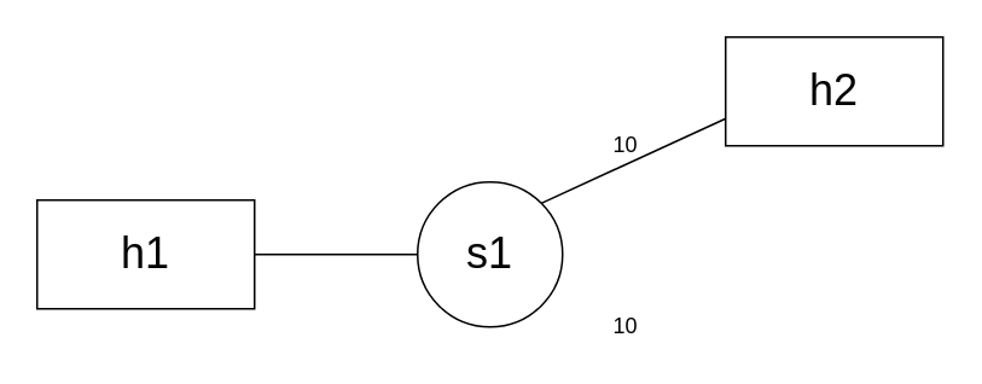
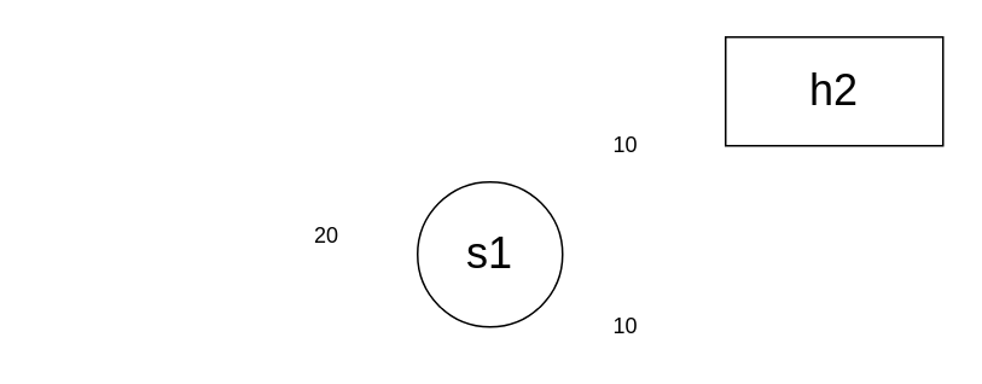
  <mxCell id="0" />
  <mxCell id="1" parent="0" />
  <mxCell id="2" value="&lt;font style=&quot;font-size: 24px&quot;&gt;s1&lt;/font&gt;" style="ellipse;whiteSpace=wrap;html=1;aspect=fixed;" parent="1" vertex="1"><mxGeometry x="230" y="100" width="80" height="80" as="geometry" /></mxCell>
- <mxCell id="3" value="&lt;font style=&quot;font-size: 24px&quot;&gt;h1&lt;/font&gt;" style="rounded=0;whiteSpace=wrap;html=1;" parent="1" vertex="1"><mxGeometry x="20" y="110" width="120" height="60" as="geometry" /></mxCell>
  <mxCell id="4" value="&lt;font style=&quot;font-size: 24px&quot;&gt;h2&lt;/font&gt;" style="rounded=0;whiteSpace=wrap;html=1;" parent="1" vertex="1"><mxGeometry x="400" y="20" width="120" height="60" as="geometry" /></mxCell>
- <mxCell id="5" value="" style="endArrow=none;html=1;exitX=1;exitY=0;exitDx=0;exitDy=0;entryX=0;entryY=0.75;entryDx=0;entryDy=0;" parent="1" source="2" target="4" edge="1"><mxGeometry width="50" height="50" relative="1" as="geometry"><mxPoint x="360" y="140" as="sourcePoint" /><mxPoint x="410" y="90" as="targetPoint" /></mxGeometry></mxCell>
- <mxCell id="6" value="" style="endArrow=none;html=1;entryX=0;entryY=0.5;entryDx=0;entryDy=0;" parent="1" source="3" target="2" edge="1"><mxGeometry width="50" height="50" relative="1" as="geometry"><mxPoint x="308.284" y="178.284" as="sourcePoint" /><mxPoint x="410" y="225" as="targetPoint" /></mxGeometry></mxCell>
+ <mxCell id="7" value="20" style="text;html=1;strokeColor=none;fillColor=none;align=center;verticalAlign=middle;whiteSpace=wrap;rounded=0;" vertex="1" parent="1"><mxGeometry x="160" y="120" width="40" height="20" as="geometry" /></mxCell>
  <mxCell id="8" value="10" style="text;html=1;strokeColor=none;fillColor=none;align=center;verticalAlign=middle;whiteSpace=wrap;rounded=0;" vertex="1" parent="1"><mxGeometry x="325" y="70" width="40" height="20" as="geometry" /></mxCell>
  <mxCell id="9" value="10" style="text;html=1;strokeColor=none;fillColor=none;align=center;verticalAlign=middle;whiteSpace=wrap;rounded=0;" vertex="1" parent="1"><mxGeometry x="325" y="170" width="40" height="20" as="geometry" /></mxCell>
